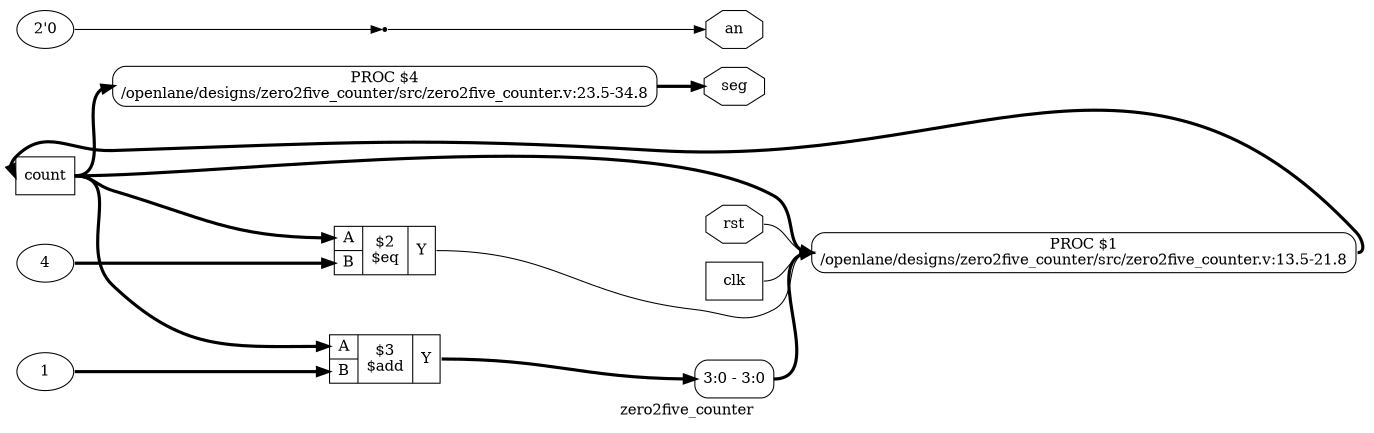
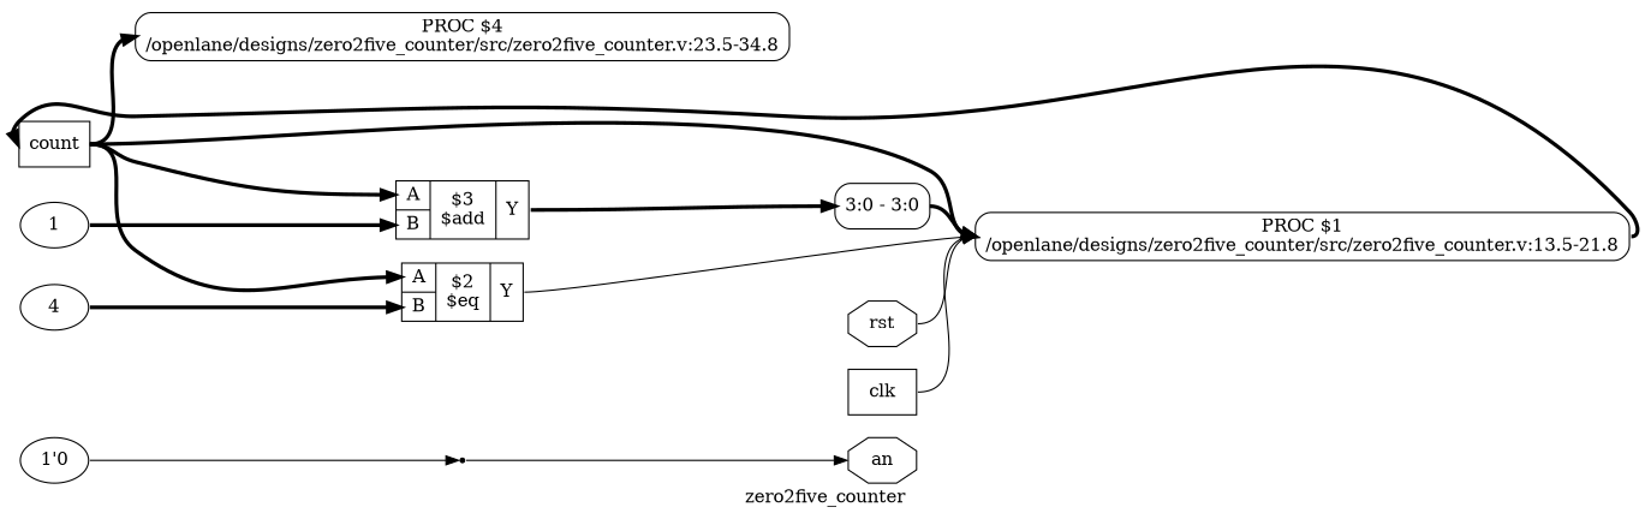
  digraph {
    label=zero2five_counter
    rankdir=LR
    remincross=true
    node [shape=box]
    edge [color=black fontcolor=black headport=w style="setlinewidth(3)" tailport=e]
-   n1 [color=black fontcolor=black label=seg shape=octagon]
    n2 [color=black fontcolor=black label=an shape=octagon]
    n3 [color=black fontcolor=black label=count]
    n4 [label="{{<p11> A|<p12> B}|$3\n$add|{<p13> Y}}" shape=record]
    n5 [label="{{<p11> A|<p12> B}|$2\n$eq|{<p13> Y}}" shape=record]
    n6 [label="PROC $4\n/openlane/designs/zero2five_counter/src/zero2five_counter.v:23.5-34.8" style=rounded]
    n7 [label="PROC $1\n/openlane/designs/zero2five_counter/src/zero2five_counter.v:13.5-21.8" style=rounded]
    n8 [color=black fontcolor=black label="<s0> 3:0 - 3:0 " shape=record style=rounded]
    n9 [color=black fontcolor=black label=rst shape=octagon]
    n10 [color=black fontcolor=black label=clk]
    n11 [label=1 shape=""]
    n12 [label=4 shape=""]
-   n13 [label="2'0" shape=""]
+   n13 [label="1'0" shape=""]
    x6 [shape=point]
    n3 -> n4 [headport="p11:w"]
    n3 -> n5 [headport="p11:w"]
    n3 -> n6
    n3 -> n7
    n4 -> n8 [headport="s0:w" tailport="p13:e"]
    n5 -> n7 [tailport="p13:e" style=""]
-   n6 -> n1
    n7 -> n3
    n8 -> n7
    n9 -> n7 [style=""]
    n10 -> n7 [style=""]
    n11 -> n4 [headport="p12:w"]
    n12 -> n5 [headport="p12:w"]
    n13 -> x6 [style=""]
    x6 -> n2 [style=""]
  }
